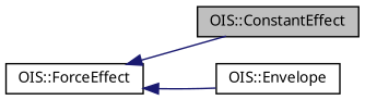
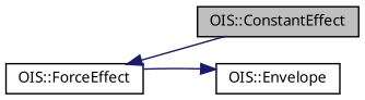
  digraph {
    rankdir=LR
    node [color=black fillcolor=white fontname="FreeSans.ttf" fontsize=10 shape=record style=filled]
    edge [color=midnightblue dir=back fontname="FreeSans.ttf" fontsize=10 labelfontname="FreeSans.ttf" labelfontsize=10 style=solid]
    n1 [fillcolor=grey75 fontcolor=black height=0.2 label="OIS::ConstantEffect" width=0.4]
    n2 [height=0.2 label="OIS::ForceEffect" width=0.4]
    n3 [height=0.2 label="OIS::Envelope" width=0.4]
    n2 -> n1
-   n2 -> n3
+   n3 -> n2
  }
